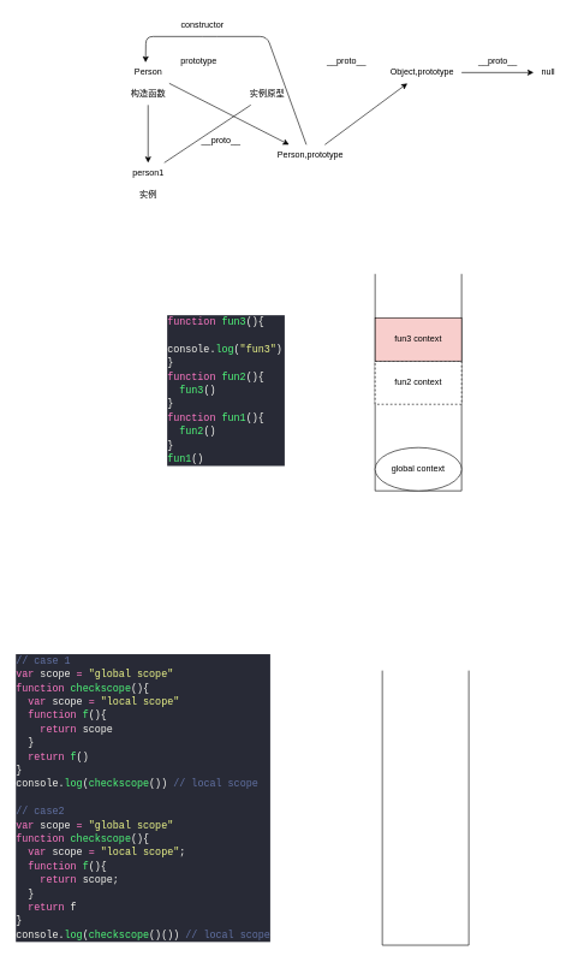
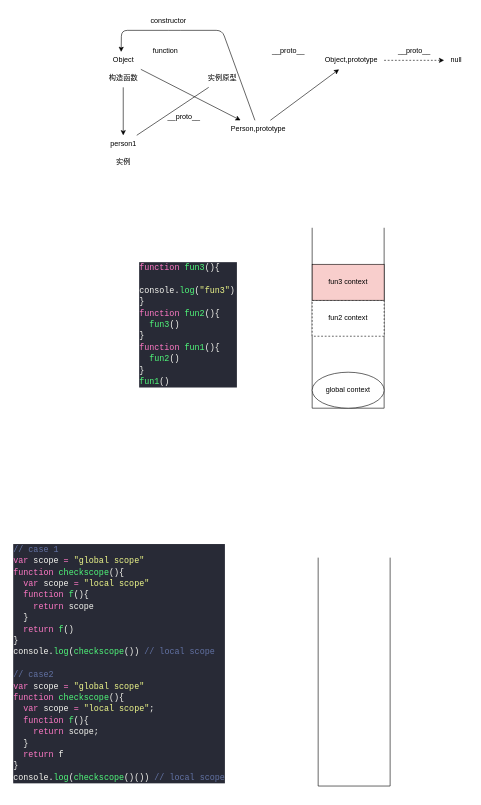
  <mxCell id="0" />
  <mxCell id="1" parent="0" />
  <mxCell id="2" value="" style="edgeStyle=none;html=1;" parent="1" source="3" target="8" edge="1"><mxGeometry relative="1" as="geometry" /></mxCell>
- <mxCell id="3" value="Person" style="text;html=1;align=center;verticalAlign=middle;resizable=0;points=[];autosize=1;strokeColor=none;fillColor=none;" parent="1" vertex="1"><mxGeometry x="175" y="85" width="60" height="30" as="geometry" /></mxCell>
+ <mxCell id="3" value="Object" style="text;html=1;align=center;verticalAlign=middle;resizable=0;points=[];autosize=1;strokeColor=none;fillColor=none;" parent="1" vertex="1"><mxGeometry x="175" y="85" width="60" height="30" as="geometry" /></mxCell>
  <mxCell id="4" value="" style="edgeStyle=none;html=1;" parent="1" source="5" target="12" edge="1"><mxGeometry relative="1" as="geometry" /></mxCell>
  <mxCell id="5" value="构造函数" style="text;html=1;align=center;verticalAlign=middle;resizable=0;points=[];autosize=1;strokeColor=none;fillColor=none;" parent="1" vertex="1"><mxGeometry x="170" y="115" width="70" height="30" as="geometry" /></mxCell>
  <mxCell id="6" style="edgeStyle=none;html=1;entryX=0.442;entryY=0.033;entryDx=0;entryDy=0;entryPerimeter=0;" parent="1" source="8" target="3" edge="1"><mxGeometry relative="1" as="geometry"><mxPoint x="270" y="0" as="targetPoint" /><Array as="points"><mxPoint x="370" y="50" /><mxPoint x="290" y="50" /><mxPoint x="202" y="50" /></Array></mxGeometry></mxCell>
  <mxCell id="7" value="" style="edgeStyle=none;html=1;" parent="1" source="8" target="17" edge="1"><mxGeometry relative="1" as="geometry" /></mxCell>
  <mxCell id="8" value="Person,prototype" style="text;html=1;align=center;verticalAlign=middle;resizable=0;points=[];autosize=1;strokeColor=none;fillColor=none;" parent="1" vertex="1"><mxGeometry x="375" y="200" width="110" height="30" as="geometry" /></mxCell>
  <mxCell id="9" value="实例原型" style="text;html=1;align=center;verticalAlign=middle;resizable=0;points=[];autosize=1;strokeColor=none;fillColor=none;" parent="1" vertex="1"><mxGeometry x="335" y="115" width="70" height="30" as="geometry" /></mxCell>
- <mxCell id="10" value="prototype" style="text;html=1;align=center;verticalAlign=middle;resizable=0;points=[];autosize=1;strokeColor=none;fillColor=none;" parent="1" vertex="1"><mxGeometry x="240" y="70" width="70" height="30" as="geometry" /></mxCell>
+ <mxCell id="10" value="function" style="text;html=1;align=center;verticalAlign=middle;resizable=0;points=[];autosize=1;strokeColor=none;fillColor=none;" parent="1" vertex="1"><mxGeometry x="240" y="70" width="70" height="30" as="geometry" /></mxCell>
  <mxCell id="11" style="edgeStyle=none;html=1;endArrow=none;" parent="1" source="12" target="9" edge="1"><mxGeometry relative="1" as="geometry" /></mxCell>
  <mxCell id="12" value="person1" style="text;html=1;align=center;verticalAlign=middle;resizable=0;points=[];autosize=1;strokeColor=none;fillColor=none;" parent="1" vertex="1"><mxGeometry x="170" y="225" width="70" height="30" as="geometry" /></mxCell>
  <mxCell id="13" value="实例" style="text;html=1;align=center;verticalAlign=middle;resizable=0;points=[];autosize=1;strokeColor=none;fillColor=none;" parent="1" vertex="1"><mxGeometry x="180" y="255" width="50" height="30" as="geometry" /></mxCell>
  <mxCell id="14" value="__proto__" style="text;html=1;align=center;verticalAlign=middle;resizable=0;points=[];autosize=1;strokeColor=none;fillColor=none;" parent="1" vertex="1"><mxGeometry x="266" y="180" width="80" height="30" as="geometry" /></mxCell>
  <mxCell id="15" value="constructor" style="text;html=1;align=center;verticalAlign=middle;resizable=0;points=[];autosize=1;strokeColor=none;fillColor=none;" parent="1" vertex="1"><mxGeometry x="240" y="20" width="80" height="30" as="geometry" /></mxCell>
- <mxCell id="16" value="" style="edgeStyle=none;html=1;" parent="1" source="17" target="19" edge="1"><mxGeometry relative="1" as="geometry" /></mxCell>
+ <mxCell id="16" value="" style="edgeStyle=none;html=1;dashed=1;" parent="1" source="17" target="19" edge="1"><mxGeometry relative="1" as="geometry" /></mxCell>
  <mxCell id="17" value="Object,prototype" style="text;html=1;align=center;verticalAlign=middle;resizable=0;points=[];autosize=1;strokeColor=none;fillColor=none;" parent="1" vertex="1"><mxGeometry x="530" y="85" width="110" height="30" as="geometry" /></mxCell>
  <mxCell id="18" value="__proto__" style="text;html=1;align=center;verticalAlign=middle;resizable=0;points=[];autosize=1;strokeColor=none;fillColor=none;" parent="1" vertex="1"><mxGeometry x="440" y="70" width="80" height="30" as="geometry" /></mxCell>
  <mxCell id="19" value="null" style="text;html=1;align=center;verticalAlign=middle;resizable=0;points=[];autosize=1;strokeColor=none;fillColor=none;" parent="1" vertex="1"><mxGeometry x="740" y="85" width="40" height="30" as="geometry" /></mxCell>
  <mxCell id="20" value="__proto__" style="text;html=1;align=center;verticalAlign=middle;resizable=0;points=[];autosize=1;strokeColor=none;fillColor=none;" parent="1" vertex="1"><mxGeometry x="650" y="70" width="80" height="30" as="geometry" /></mxCell>
  <mxCell id="21" value="&lt;div style=&quot;color: rgb(248, 248, 242); background-color: rgb(40, 42, 54); font-family: Consolas, &amp;quot;Courier New&amp;quot;, monospace; font-weight: normal; font-size: 14px; line-height: 19px;&quot;&gt;&lt;div&gt;&lt;span style=&quot;color: #ff79c6;&quot;&gt;function&lt;/span&gt;&lt;span style=&quot;color: #f8f8f2;&quot;&gt; &lt;/span&gt;&lt;span style=&quot;color: #50fa7b;&quot;&gt;fun3&lt;/span&gt;&lt;span style=&quot;color: #f8f8f2;&quot;&gt;(){&lt;/span&gt;&lt;/div&gt;&lt;div&gt;&lt;span style=&quot;color: #f8f8f2;&quot;&gt;&amp;nbsp; console.&lt;/span&gt;&lt;span style=&quot;color: #50fa7b;&quot;&gt;log&lt;/span&gt;&lt;span style=&quot;color: #f8f8f2;&quot;&gt;(&lt;/span&gt;&lt;span style=&quot;color: #e9f284;&quot;&gt;&quot;&lt;/span&gt;&lt;span style=&quot;color: #f1fa8c;&quot;&gt;fun3&lt;/span&gt;&lt;span style=&quot;color: #e9f284;&quot;&gt;&quot;&lt;/span&gt;&lt;span style=&quot;color: #f8f8f2;&quot;&gt;)&lt;/span&gt;&lt;/div&gt;&lt;div&gt;&lt;span style=&quot;color: #f8f8f2;&quot;&gt;}&lt;/span&gt;&lt;/div&gt;&lt;div&gt;&lt;span style=&quot;color: #ff79c6;&quot;&gt;function&lt;/span&gt;&lt;span style=&quot;color: #f8f8f2;&quot;&gt; &lt;/span&gt;&lt;span style=&quot;color: #50fa7b;&quot;&gt;fun2&lt;/span&gt;&lt;span style=&quot;color: #f8f8f2;&quot;&gt;(){&lt;/span&gt;&lt;/div&gt;&lt;div&gt;&lt;span style=&quot;color: #f8f8f2;&quot;&gt;&amp;nbsp; &lt;/span&gt;&lt;span style=&quot;color: #50fa7b;&quot;&gt;fun3&lt;/span&gt;&lt;span style=&quot;color: #f8f8f2;&quot;&gt;()&lt;/span&gt;&lt;/div&gt;&lt;div&gt;&lt;span style=&quot;color: #f8f8f2;&quot;&gt;}&lt;/span&gt;&lt;/div&gt;&lt;div&gt;&lt;span style=&quot;color: #ff79c6;&quot;&gt;function&lt;/span&gt;&lt;span style=&quot;color: #f8f8f2;&quot;&gt; &lt;/span&gt;&lt;span style=&quot;color: #50fa7b;&quot;&gt;fun1&lt;/span&gt;&lt;span style=&quot;color: #f8f8f2;&quot;&gt;(){&lt;/span&gt;&lt;/div&gt;&lt;div&gt;&lt;span style=&quot;color: #f8f8f2;&quot;&gt;&amp;nbsp; &lt;/span&gt;&lt;span style=&quot;color: #50fa7b;&quot;&gt;fun2&lt;/span&gt;&lt;span style=&quot;color: #f8f8f2;&quot;&gt;()&lt;/span&gt;&lt;/div&gt;&lt;div&gt;&lt;span style=&quot;color: #f8f8f2;&quot;&gt;}&lt;/span&gt;&lt;/div&gt;&lt;div&gt;&lt;span style=&quot;color: #50fa7b;&quot;&gt;fun1&lt;/span&gt;&lt;span style=&quot;color: #f8f8f2;&quot;&gt;()&lt;/span&gt;&lt;/div&gt;&lt;/div&gt;" style="text;whiteSpace=wrap;html=1;" vertex="1" parent="1"><mxGeometry x="230" y="430" width="165" height="200" as="geometry" /></mxCell>
  <mxCell id="22" value="" style="shape=partialRectangle;whiteSpace=wrap;html=1;bottom=1;right=1;left=1;top=0;fillColor=none;routingCenterX=-0.5;" vertex="1" parent="1"><mxGeometry x="520" y="380" width="120" height="300" as="geometry" /></mxCell>
  <mxCell id="23" value="global context" style="ellipse;whiteSpace=wrap;html=1;" vertex="1" parent="1"><mxGeometry x="520" y="620" width="120" height="60" as="geometry" /></mxCell>
  <mxCell id="24" value="fun2 context" style="rounded=0;whiteSpace=wrap;html=1;dashed=1;" vertex="1" parent="1"><mxGeometry x="520" y="500" width="120" height="60" as="geometry" /></mxCell>
  <mxCell id="25" value="fun3 context" style="rounded=0;whiteSpace=wrap;html=1;fillColor=#f8cecc;" vertex="1" parent="1"><mxGeometry x="520" y="440" width="120" height="60" as="geometry" /></mxCell>
  <mxCell id="26" value="&lt;div style=&quot;color: rgb(248, 248, 242); background-color: rgb(40, 42, 54); font-family: Consolas, &amp;quot;Courier New&amp;quot;, monospace; font-weight: normal; font-size: 14px; line-height: 19px;&quot;&gt;&lt;div&gt;&lt;span style=&quot;color: #6272a4;&quot;&gt;// case 1&lt;/span&gt;&lt;/div&gt;&lt;div&gt;&lt;span style=&quot;color: #ff79c6;&quot;&gt;var&lt;/span&gt;&lt;span style=&quot;color: #f8f8f2;&quot;&gt; scope &lt;/span&gt;&lt;span style=&quot;color: #ff79c6;&quot;&gt;=&lt;/span&gt;&lt;span style=&quot;color: #f8f8f2;&quot;&gt; &lt;/span&gt;&lt;span style=&quot;color: #e9f284;&quot;&gt;&quot;&lt;/span&gt;&lt;span style=&quot;color: #f1fa8c;&quot;&gt;global scope&lt;/span&gt;&lt;span style=&quot;color: #e9f284;&quot;&gt;&quot;&lt;/span&gt;&lt;/div&gt;&lt;div&gt;&lt;span style=&quot;color: #ff79c6;&quot;&gt;function&lt;/span&gt;&lt;span style=&quot;color: #f8f8f2;&quot;&gt; &lt;/span&gt;&lt;span style=&quot;color: #50fa7b;&quot;&gt;checkscope&lt;/span&gt;&lt;span style=&quot;color: #f8f8f2;&quot;&gt;(){&lt;/span&gt;&lt;/div&gt;&lt;div&gt;&lt;span style=&quot;color: #f8f8f2;&quot;&gt;&amp;nbsp; &lt;/span&gt;&lt;span style=&quot;color: #ff79c6;&quot;&gt;var&lt;/span&gt;&lt;span style=&quot;color: #f8f8f2;&quot;&gt; scope &lt;/span&gt;&lt;span style=&quot;color: #ff79c6;&quot;&gt;=&lt;/span&gt;&lt;span style=&quot;color: #f8f8f2;&quot;&gt; &lt;/span&gt;&lt;span style=&quot;color: #e9f284;&quot;&gt;&quot;&lt;/span&gt;&lt;span style=&quot;color: #f1fa8c;&quot;&gt;local scope&lt;/span&gt;&lt;span style=&quot;color: #e9f284;&quot;&gt;&quot;&lt;/span&gt;&lt;/div&gt;&lt;div&gt;&lt;span style=&quot;color: #f8f8f2;&quot;&gt;&amp;nbsp; &lt;/span&gt;&lt;span style=&quot;color: #ff79c6;&quot;&gt;function&lt;/span&gt;&lt;span style=&quot;color: #f8f8f2;&quot;&gt; &lt;/span&gt;&lt;span style=&quot;color: #50fa7b;&quot;&gt;f&lt;/span&gt;&lt;span style=&quot;color: #f8f8f2;&quot;&gt;(){&lt;/span&gt;&lt;/div&gt;&lt;div&gt;&lt;span style=&quot;color: #f8f8f2;&quot;&gt;&amp;nbsp; &amp;nbsp; &lt;/span&gt;&lt;span style=&quot;color: #ff79c6;&quot;&gt;return&lt;/span&gt;&lt;span style=&quot;color: #f8f8f2;&quot;&gt; scope&lt;/span&gt;&lt;/div&gt;&lt;div&gt;&lt;span style=&quot;color: #f8f8f2;&quot;&gt;&amp;nbsp; }&lt;/span&gt;&lt;/div&gt;&lt;div&gt;&lt;span style=&quot;color: #f8f8f2;&quot;&gt;&amp;nbsp; &lt;/span&gt;&lt;span style=&quot;color: #ff79c6;&quot;&gt;return&lt;/span&gt;&lt;span style=&quot;color: #f8f8f2;&quot;&gt; &lt;/span&gt;&lt;span style=&quot;color: #50fa7b;&quot;&gt;f&lt;/span&gt;&lt;span style=&quot;color: #f8f8f2;&quot;&gt;()&lt;/span&gt;&lt;/div&gt;&lt;div&gt;&lt;span style=&quot;color: #f8f8f2;&quot;&gt;}&lt;/span&gt;&lt;/div&gt;&lt;div&gt;&lt;span style=&quot;color: #f8f8f2;&quot;&gt;console.&lt;/span&gt;&lt;span style=&quot;color: #50fa7b;&quot;&gt;log&lt;/span&gt;&lt;span style=&quot;color: #f8f8f2;&quot;&gt;(&lt;/span&gt;&lt;span style=&quot;color: #50fa7b;&quot;&gt;checkscope&lt;/span&gt;&lt;span style=&quot;color: #f8f8f2;&quot;&gt;()) &lt;/span&gt;&lt;span style=&quot;color: #6272a4;&quot;&gt;// local scope&lt;/span&gt;&lt;/div&gt;&lt;br&gt;&lt;div&gt;&lt;span style=&quot;color: #6272a4;&quot;&gt;// case2&lt;/span&gt;&lt;/div&gt;&lt;div&gt;&lt;span style=&quot;color: #ff79c6;&quot;&gt;var&lt;/span&gt;&lt;span style=&quot;color: #f8f8f2;&quot;&gt; scope &lt;/span&gt;&lt;span style=&quot;color: #ff79c6;&quot;&gt;=&lt;/span&gt;&lt;span style=&quot;color: #f8f8f2;&quot;&gt; &lt;/span&gt;&lt;span style=&quot;color: #e9f284;&quot;&gt;&quot;&lt;/span&gt;&lt;span style=&quot;color: #f1fa8c;&quot;&gt;global scope&lt;/span&gt;&lt;span style=&quot;color: #e9f284;&quot;&gt;&quot;&lt;/span&gt;&lt;/div&gt;&lt;div&gt;&lt;span style=&quot;color: #ff79c6;&quot;&gt;function&lt;/span&gt;&lt;span style=&quot;color: #f8f8f2;&quot;&gt; &lt;/span&gt;&lt;span style=&quot;color: #50fa7b;&quot;&gt;checkscope&lt;/span&gt;&lt;span style=&quot;color: #f8f8f2;&quot;&gt;(){&lt;/span&gt;&lt;/div&gt;&lt;div&gt;&lt;span style=&quot;color: #f8f8f2;&quot;&gt;&amp;nbsp; &lt;/span&gt;&lt;span style=&quot;color: #ff79c6;&quot;&gt;var&lt;/span&gt;&lt;span style=&quot;color: #f8f8f2;&quot;&gt; scope &lt;/span&gt;&lt;span style=&quot;color: #ff79c6;&quot;&gt;=&lt;/span&gt;&lt;span style=&quot;color: #f8f8f2;&quot;&gt; &lt;/span&gt;&lt;span style=&quot;color: #e9f284;&quot;&gt;&quot;&lt;/span&gt;&lt;span style=&quot;color: #f1fa8c;&quot;&gt;local scope&lt;/span&gt;&lt;span style=&quot;color: #e9f284;&quot;&gt;&quot;&lt;/span&gt;&lt;span style=&quot;color: #f8f8f2;&quot;&gt;;&lt;/span&gt;&lt;/div&gt;&lt;div&gt;&lt;span style=&quot;color: #f8f8f2;&quot;&gt;&amp;nbsp; &lt;/span&gt;&lt;span style=&quot;color: #ff79c6;&quot;&gt;function&lt;/span&gt;&lt;span style=&quot;color: #f8f8f2;&quot;&gt; &lt;/span&gt;&lt;span style=&quot;color: #50fa7b;&quot;&gt;f&lt;/span&gt;&lt;span style=&quot;color: #f8f8f2;&quot;&gt;(){&lt;/span&gt;&lt;/div&gt;&lt;div&gt;&lt;span style=&quot;color: #f8f8f2;&quot;&gt;&amp;nbsp; &amp;nbsp; &lt;/span&gt;&lt;span style=&quot;color: #ff79c6;&quot;&gt;return&lt;/span&gt;&lt;span style=&quot;color: #f8f8f2;&quot;&gt; scope;&lt;/span&gt;&lt;/div&gt;&lt;div&gt;&lt;span style=&quot;color: #f8f8f2;&quot;&gt;&amp;nbsp; }&lt;/span&gt;&lt;/div&gt;&lt;div&gt;&lt;span style=&quot;color: #f8f8f2;&quot;&gt;&amp;nbsp; &lt;/span&gt;&lt;span style=&quot;color: #ff79c6;&quot;&gt;return&lt;/span&gt;&lt;span style=&quot;color: #f8f8f2;&quot;&gt; f&lt;/span&gt;&lt;/div&gt;&lt;div&gt;&lt;span style=&quot;color: #f8f8f2;&quot;&gt;}&lt;/span&gt;&lt;/div&gt;&lt;div&gt;&lt;span style=&quot;color: #f8f8f2;&quot;&gt;console.&lt;/span&gt;&lt;span style=&quot;color: #50fa7b;&quot;&gt;log&lt;/span&gt;&lt;span style=&quot;color: #f8f8f2;&quot;&gt;(&lt;/span&gt;&lt;span style=&quot;color: #50fa7b;&quot;&gt;checkscope&lt;/span&gt;&lt;span style=&quot;color: #f8f8f2;&quot;&gt;()()) &lt;/span&gt;&lt;span style=&quot;color: #6272a4;&quot;&gt;// local scope&lt;/span&gt;&lt;/div&gt;&lt;/div&gt;" style="text;whiteSpace=wrap;html=1;" vertex="1" parent="1"><mxGeometry x="20" y="900" width="360" height="420" as="geometry" /></mxCell>
  <mxCell id="27" value="" style="shape=partialRectangle;whiteSpace=wrap;html=1;bottom=1;right=1;left=1;top=0;fillColor=none;routingCenterX=-0.5;" vertex="1" parent="1"><mxGeometry x="530" y="930" width="120" height="380" as="geometry" /></mxCell>
